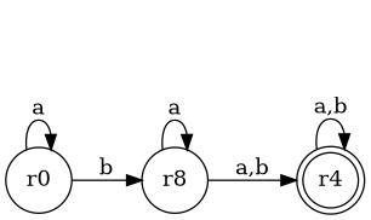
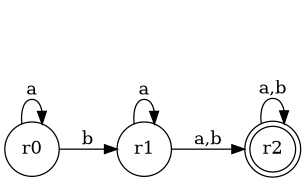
  digraph {
    rankdir=LR
    node [margin=0.1 shape=circle]
-   r2 [margin=0 shape=doublecircle label=r4]
+   r2 [margin=0 shape=doublecircle]
    " " [color=white width=0]
    r0
-   r1 [label=r8]
+   r1
    r2 -> r2 [label="a,b"]
    r0 -> r0 [label=a]
    r0 -> r1 [label=b]
    r1 -> r2 [label="a,b"]
    r1 -> r1 [label=a]
  }
